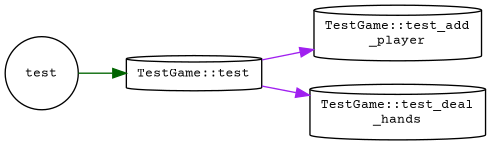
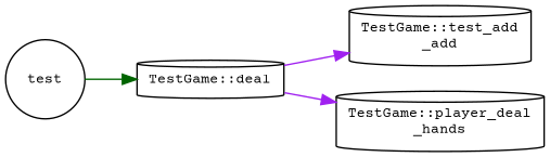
  digraph {
    fontname="Courier Prime"
    rankdir=RL
    node [color=black fillcolor=white fontname="Courier Prime" fontsize=10 shape=cylinder style=filled]
    edge [color=purple dir=back fontname="Courier Prime" fontsize=10 labelfontname=Helvetica labelfontsize=10 style=solid]
-   n1 [height=0.2 label="TestGame::test_add\l_player" width=0.4]
-   n2 [height=0.2 label="TestGame::test" width=0.4]
-   n3 [height=0.2 label="TestGame::test_deal\l_hands" width=0.4]
+   n1 [height=0.2 label="TestGame::test_add\l_add" width=0.4]
+   n2 [height=0.2 label="TestGame::deal" width=0.4]
+   n3 [height=0.2 label="TestGame::player_deal\l_hands" width=0.4]
    n4 [height=0.2 label=test shape=circle width=0.4]
    n1 -> n2
    n2 -> n4 [color=darkgreen]
    n3 -> n2
  }
